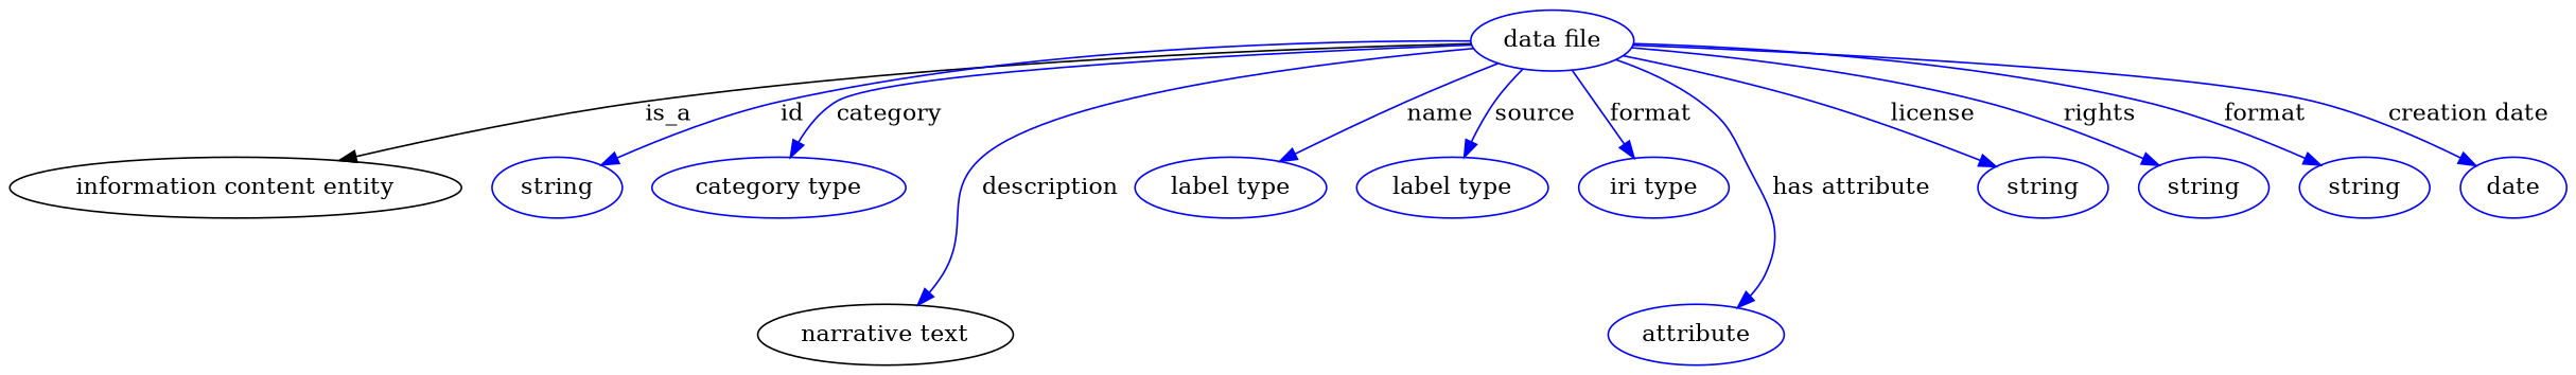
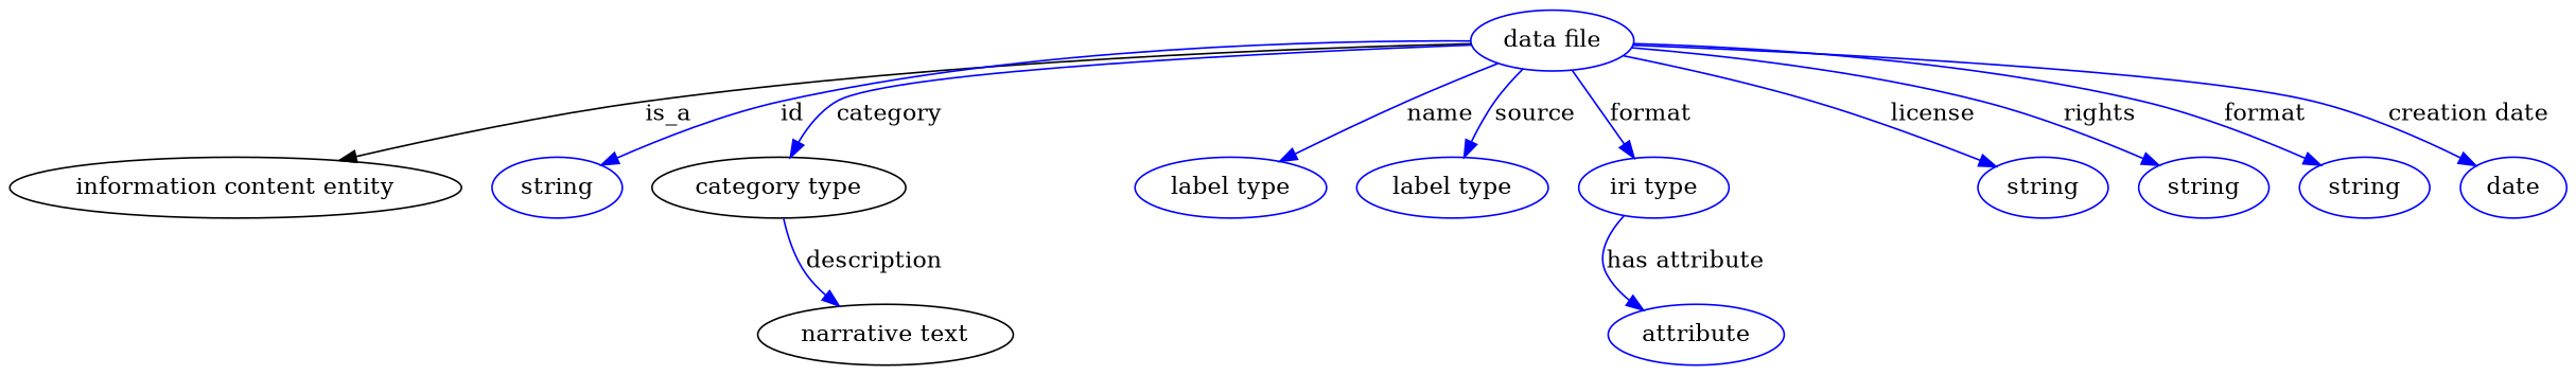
  digraph {
    node [color=blue]
    edge [color=blue style=solid]
    n1 [height=0.5 label="data file" width=1.1013]
    "information content entity" [height=0.5 width=2.8706 color=""]
    n3 [height=0.5 label=string width=0.84854]
-   n4 [height=0.5 label="category type" width=1.6249]
+   n4 [color=black height=0.5 label="category type" width=1.6249]
    n5 [height=0.5 label="iri type" width=1.011]
    n6 [height=0.5 label="label type" width=1.2638]
    n7 [height=0.5 label="label type" width=1.2638]
    n8 [height=0.5 label=attribute width=1.1193]
    n9 [color=black height=0.5 label="narrative text" width=1.6068]
    n10 [height=0.5 label=string width=0.84854]
    n11 [height=0.5 label=string width=0.84854]
    n12 [height=0.5 label=string width=0.84854]
    n13 [height=0.5 label=date width=0.75]
    n1 -> "information content entity" [label=is_a color="" style=""]
    n1 -> n3 [label=id]
    n1 -> n4 [label=category]
    n1 -> n5 [label=format]
    n1 -> n6 [label=name]
    n1 -> n7 [label=source]
-   n1 -> n8 [label="has attribute"]
-   n1 -> n9 [label=description]
+   n5 -> n8 [label="has attribute"]
+   n4 -> n9 [label=description]
    n1 -> n10 [label=license]
    n1 -> n11 [label=rights]
    n1 -> n12 [label=format]
    n1 -> n13 [label="creation date"]
  }
